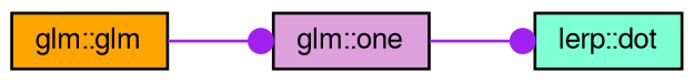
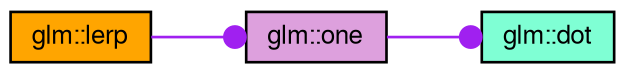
  digraph {
    rankdir=LR
    node [color=black fontname=FreeSans fontsize=10 shape=record style=filled]
    edge [arrowhead=dot color=purple fontname=FreeSans fontsize=10 labelfontname=FreeSans labelfontsize=10 style=solid]
-   n1 [fillcolor=orange fontcolor=black height=0.2 label="glm::glm" width=0.4]
+   n1 [fillcolor=orange fontcolor=black height=0.2 label="glm::lerp" width=0.4]
    n2 [fillcolor=plum height=0.2 label="glm::one" width=0.4]
-   n3 [fillcolor=aquamarine height=0.2 label="lerp::dot" width=0.4]
+   n3 [fillcolor=aquamarine height=0.2 label="glm::dot" width=0.4]
    n1 -> n2
    n2 -> n3
  }
